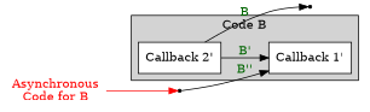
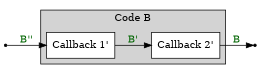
  digraph {
    rankdir=LR
    node [shape=rect]
    edge [fontcolor=darkgreen]
    n1 [fillcolor=white label="Callback 1'" style=filled]
    n2 [fillcolor=white label="Callback 2'" style=filled]
    output [shape=point]
-   n4 [color=red fontcolor=red label="Asynchronous\nCode for B" shape=none]
    input [shape=point]
    subgraph cluster_1 {
      label="Code B"
      style=filled
      n1
      n2
    }
-   n2 -> n1 [label="B'"]
+   n1 -> n2 [label="B'"]
    n2 -> output [label=B]
-   n4 -> input [color=red fontcolor=""]
    input -> n1 [label="B''"]
  }
